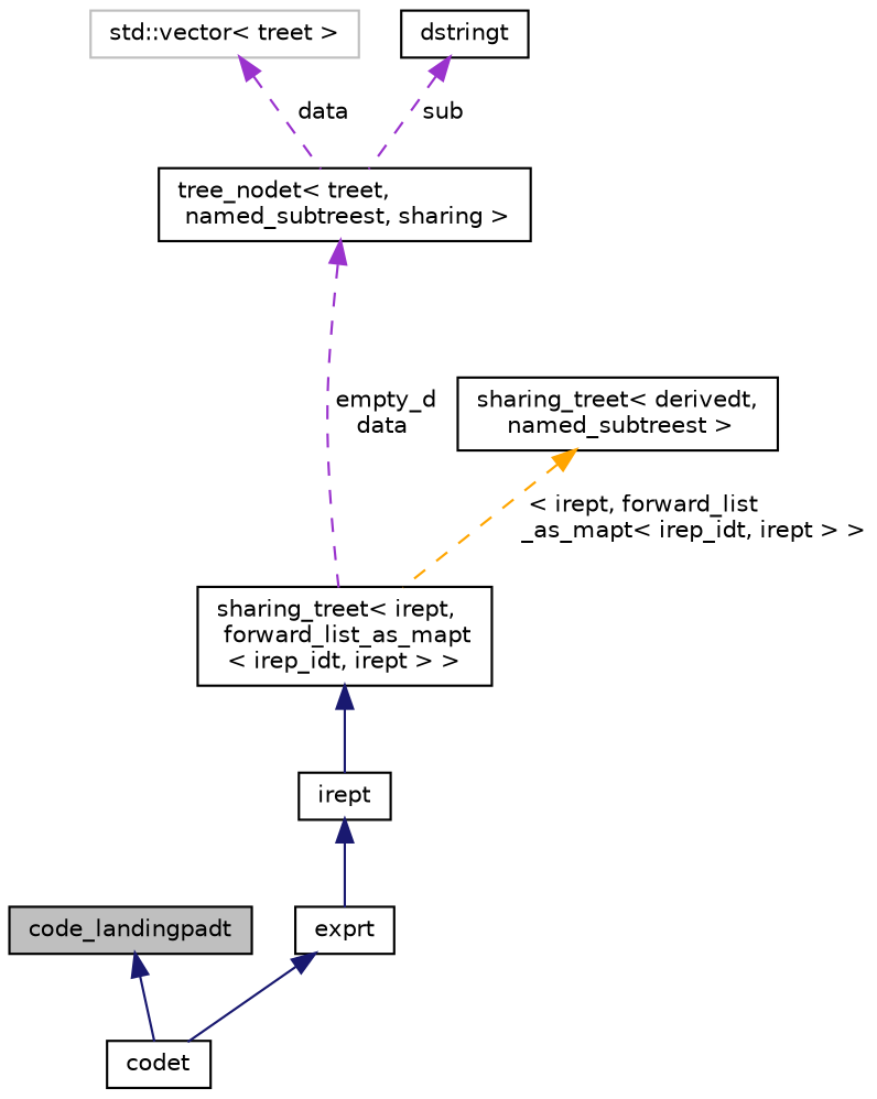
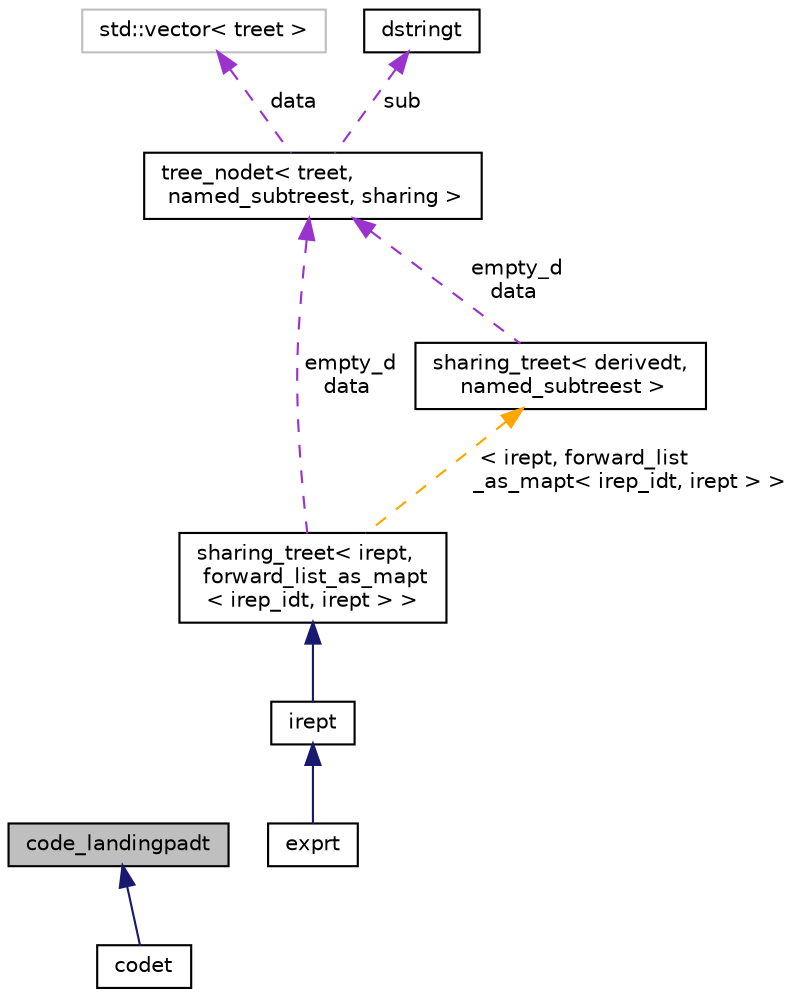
  digraph {
    rankdir=TB
    node [color=black fontname=Helvetica fontsize=10 shape=record]
    edge [color=midnightblue dir=back fontname=Helvetica fontsize=10 labelfontname=Helvetica labelfontsize=10 style=dashed]
    n1 [fillcolor=grey75 fontcolor=black height=0.2 label=code_landingpadt style=filled width=0.4]
    n2 [height=0.2 label=codet width=0.4]
    n3 [height=0.2 label=exprt width=0.4]
    n4 [height=0.2 label=irept width=0.4]
    n5 [height=0.2 label="sharing_treet\< irept,\l forward_list_as_mapt\l\< irep_idt, irept \> \>" width=0.4]
    n6 [height=0.2 label="tree_nodet\< treet,\l named_subtreest, sharing \>" width=0.4]
    n7 [height=0.2 label="sharing_treet\< derivedt,\l named_subtreest \>" width=0.4]
    n8 [color=grey75 height=0.2 label="std::vector\< treet \>" width=0.4]
    n9 [height=0.2 label=dstringt width=0.4]
    n1 -> n2 [style=solid]
-   n3 -> n2 [style=solid]
    n4 -> n3 [style=solid]
    n5 -> n4 [style=solid]
    n6 -> n5 [color=darkorchid3 label=" empty_d\ndata"]
+   n6 -> n7 [color=darkorchid3 label=" empty_d\ndata"]
    n7 -> n5 [color=orange label=" \< irept, forward_list\l_as_mapt\< irep_idt, irept \> \>"]
    n8 -> n6 [color=darkorchid3 label=" data"]
    n9 -> n6 [color=darkorchid3 label=" sub"]
  }
